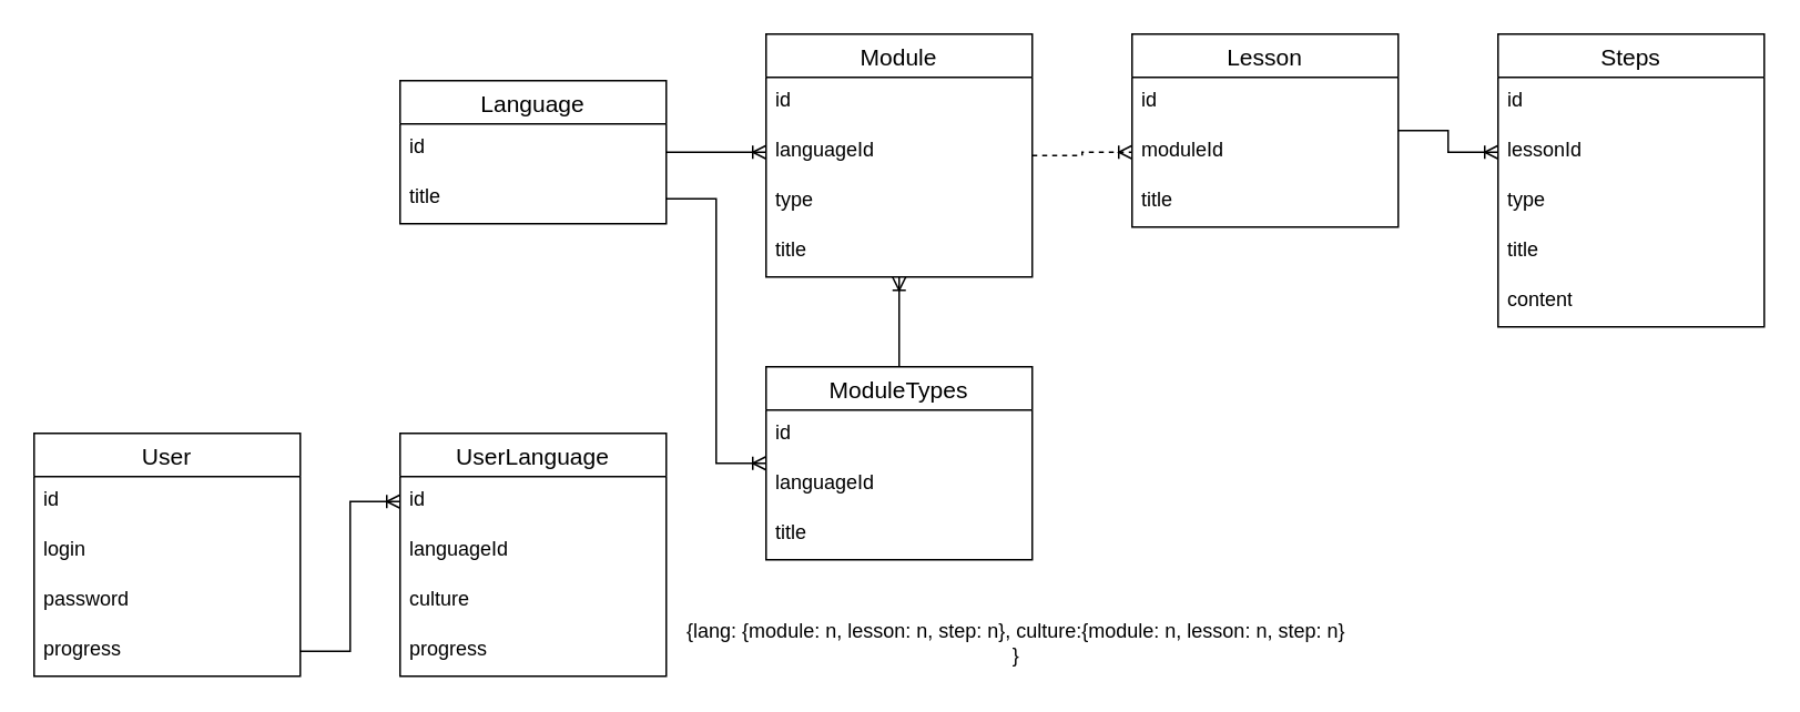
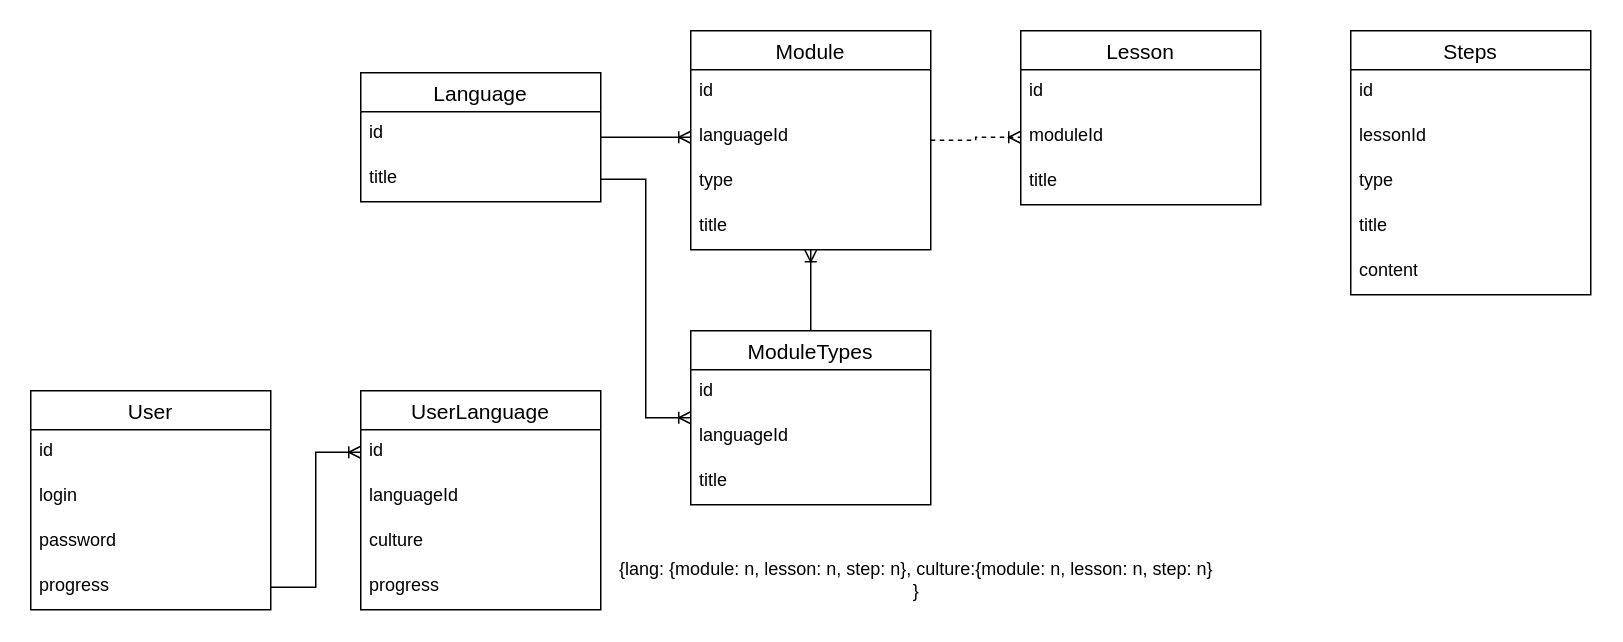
  <mxCell id="0" />
  <mxCell id="1" parent="0" />
  <mxCell id="2" value="Module" style="swimlane;fontStyle=0;childLayout=stackLayout;horizontal=1;startSize=26;horizontalStack=0;resizeParent=1;resizeParentMax=0;resizeLast=0;collapsible=1;marginBottom=0;align=center;fontSize=14;" parent="1" vertex="1"><mxGeometry x="460" y="20" width="160" height="146" as="geometry" /></mxCell>
  <mxCell id="3" value="id" style="text;strokeColor=none;fillColor=none;spacingLeft=4;spacingRight=4;overflow=hidden;rotatable=0;points=[[0,0.5],[1,0.5]];portConstraint=eastwest;fontSize=12;whiteSpace=wrap;html=1;" parent="2" vertex="1"><mxGeometry y="26" width="160" height="30" as="geometry" /></mxCell>
  <mxCell id="4" value="languageId" style="text;strokeColor=none;fillColor=none;spacingLeft=4;spacingRight=4;overflow=hidden;rotatable=0;points=[[0,0.5],[1,0.5]];portConstraint=eastwest;fontSize=12;whiteSpace=wrap;html=1;" parent="2" vertex="1"><mxGeometry y="56" width="160" height="30" as="geometry" /></mxCell>
  <mxCell id="5" value="type&lt;br&gt;" style="text;strokeColor=none;fillColor=none;spacingLeft=4;spacingRight=4;overflow=hidden;rotatable=0;points=[[0,0.5],[1,0.5]];portConstraint=eastwest;fontSize=12;whiteSpace=wrap;html=1;" parent="2" vertex="1"><mxGeometry y="86" width="160" height="30" as="geometry" /></mxCell>
  <mxCell id="6" value="title" style="text;strokeColor=none;fillColor=none;spacingLeft=4;spacingRight=4;overflow=hidden;rotatable=0;points=[[0,0.5],[1,0.5]];portConstraint=eastwest;fontSize=12;whiteSpace=wrap;html=1;" parent="2" vertex="1"><mxGeometry y="116" width="160" height="30" as="geometry" /></mxCell>
  <mxCell id="7" value="Lesson" style="swimlane;fontStyle=0;childLayout=stackLayout;horizontal=1;startSize=26;horizontalStack=0;resizeParent=1;resizeParentMax=0;resizeLast=0;collapsible=1;marginBottom=0;align=center;fontSize=14;" parent="1" vertex="1"><mxGeometry x="680" y="20" width="160" height="116" as="geometry" /></mxCell>
  <mxCell id="8" value="id" style="text;strokeColor=none;fillColor=none;spacingLeft=4;spacingRight=4;overflow=hidden;rotatable=0;points=[[0,0.5],[1,0.5]];portConstraint=eastwest;fontSize=12;whiteSpace=wrap;html=1;" parent="7" vertex="1"><mxGeometry y="26" width="160" height="30" as="geometry" /></mxCell>
  <mxCell id="9" value="moduleId" style="text;strokeColor=none;fillColor=none;spacingLeft=4;spacingRight=4;overflow=hidden;rotatable=0;points=[[0,0.5],[1,0.5]];portConstraint=eastwest;fontSize=12;whiteSpace=wrap;html=1;" parent="7" vertex="1"><mxGeometry y="56" width="160" height="30" as="geometry" /></mxCell>
  <mxCell id="10" value="title" style="text;strokeColor=none;fillColor=none;spacingLeft=4;spacingRight=4;overflow=hidden;rotatable=0;points=[[0,0.5],[1,0.5]];portConstraint=eastwest;fontSize=12;whiteSpace=wrap;html=1;" parent="7" vertex="1"><mxGeometry y="86" width="160" height="30" as="geometry" /></mxCell>
  <mxCell id="11" value="" style="edgeStyle=entityRelationEdgeStyle;fontSize=12;html=1;endArrow=ERoneToMany;rounded=0;dashed=1;" parent="1" source="2" target="9" edge="1"><mxGeometry width="100" height="100" relative="1" as="geometry"><mxPoint x="780" y="410" as="sourcePoint" /><mxPoint x="880" y="310" as="targetPoint" /></mxGeometry></mxCell>
  <mxCell id="12" value="Language" style="swimlane;fontStyle=0;childLayout=stackLayout;horizontal=1;startSize=26;horizontalStack=0;resizeParent=1;resizeParentMax=0;resizeLast=0;collapsible=1;marginBottom=0;align=center;fontSize=14;" parent="1" vertex="1"><mxGeometry x="240" y="48" width="160" height="86" as="geometry" /></mxCell>
  <mxCell id="13" value="id" style="text;strokeColor=none;fillColor=none;spacingLeft=4;spacingRight=4;overflow=hidden;rotatable=0;points=[[0,0.5],[1,0.5]];portConstraint=eastwest;fontSize=12;whiteSpace=wrap;html=1;" parent="12" vertex="1"><mxGeometry y="26" width="160" height="30" as="geometry" /></mxCell>
  <mxCell id="14" value="title" style="text;strokeColor=none;fillColor=none;spacingLeft=4;spacingRight=4;overflow=hidden;rotatable=0;points=[[0,0.5],[1,0.5]];portConstraint=eastwest;fontSize=12;whiteSpace=wrap;html=1;" parent="12" vertex="1"><mxGeometry y="56" width="160" height="30" as="geometry" /></mxCell>
  <mxCell id="15" value="" style="edgeStyle=entityRelationEdgeStyle;fontSize=12;html=1;endArrow=ERoneToMany;rounded=0;" parent="1" source="12" target="4" edge="1"><mxGeometry width="100" height="100" relative="1" as="geometry"><mxPoint x="400" y="121" as="sourcePoint" /><mxPoint x="640" y="310" as="targetPoint" /></mxGeometry></mxCell>
  <mxCell id="16" value="Steps" style="swimlane;fontStyle=0;childLayout=stackLayout;horizontal=1;startSize=26;horizontalStack=0;resizeParent=1;resizeParentMax=0;resizeLast=0;collapsible=1;marginBottom=0;align=center;fontSize=14;" parent="1" vertex="1"><mxGeometry x="900" y="20" width="160" height="176" as="geometry" /></mxCell>
  <mxCell id="17" value="id" style="text;strokeColor=none;fillColor=none;spacingLeft=4;spacingRight=4;overflow=hidden;rotatable=0;points=[[0,0.5],[1,0.5]];portConstraint=eastwest;fontSize=12;whiteSpace=wrap;html=1;" parent="16" vertex="1"><mxGeometry y="26" width="160" height="30" as="geometry" /></mxCell>
  <mxCell id="18" value="lessonId" style="text;strokeColor=none;fillColor=none;spacingLeft=4;spacingRight=4;overflow=hidden;rotatable=0;points=[[0,0.5],[1,0.5]];portConstraint=eastwest;fontSize=12;whiteSpace=wrap;html=1;" parent="16" vertex="1"><mxGeometry y="56" width="160" height="30" as="geometry" /></mxCell>
  <mxCell id="19" value="type" style="text;strokeColor=none;fillColor=none;spacingLeft=4;spacingRight=4;overflow=hidden;rotatable=0;points=[[0,0.5],[1,0.5]];portConstraint=eastwest;fontSize=12;whiteSpace=wrap;html=1;" parent="16" vertex="1"><mxGeometry y="86" width="160" height="30" as="geometry" /></mxCell>
  <mxCell id="20" value="title" style="text;strokeColor=none;fillColor=none;spacingLeft=4;spacingRight=4;overflow=hidden;rotatable=0;points=[[0,0.5],[1,0.5]];portConstraint=eastwest;fontSize=12;whiteSpace=wrap;html=1;" parent="16" vertex="1"><mxGeometry y="116" width="160" height="30" as="geometry" /></mxCell>
  <mxCell id="21" value="content" style="text;strokeColor=none;fillColor=none;spacingLeft=4;spacingRight=4;overflow=hidden;rotatable=0;points=[[0,0.5],[1,0.5]];portConstraint=eastwest;fontSize=12;whiteSpace=wrap;html=1;" parent="16" vertex="1"><mxGeometry y="146" width="160" height="30" as="geometry" /></mxCell>
- <mxCell id="22" value="" style="edgeStyle=entityRelationEdgeStyle;fontSize=12;html=1;endArrow=ERoneToMany;rounded=0;" parent="1" source="7" target="18" edge="1"><mxGeometry width="100" height="100" relative="1" as="geometry"><mxPoint x="760" y="310" as="sourcePoint" /><mxPoint x="860" y="210" as="targetPoint" /></mxGeometry></mxCell>
  <mxCell id="23" value="User" style="swimlane;fontStyle=0;childLayout=stackLayout;horizontal=1;startSize=26;horizontalStack=0;resizeParent=1;resizeParentMax=0;resizeLast=0;collapsible=1;marginBottom=0;align=center;fontSize=14;" parent="1" vertex="1"><mxGeometry x="20" y="260" width="160" height="146" as="geometry" /></mxCell>
  <mxCell id="24" value="id" style="text;strokeColor=none;fillColor=none;spacingLeft=4;spacingRight=4;overflow=hidden;rotatable=0;points=[[0,0.5],[1,0.5]];portConstraint=eastwest;fontSize=12;whiteSpace=wrap;html=1;" parent="23" vertex="1"><mxGeometry y="26" width="160" height="30" as="geometry" /></mxCell>
  <mxCell id="25" value="login" style="text;strokeColor=none;fillColor=none;spacingLeft=4;spacingRight=4;overflow=hidden;rotatable=0;points=[[0,0.5],[1,0.5]];portConstraint=eastwest;fontSize=12;whiteSpace=wrap;html=1;" parent="23" vertex="1"><mxGeometry y="56" width="160" height="30" as="geometry" /></mxCell>
  <mxCell id="26" value="password" style="text;strokeColor=none;fillColor=none;spacingLeft=4;spacingRight=4;overflow=hidden;rotatable=0;points=[[0,0.5],[1,0.5]];portConstraint=eastwest;fontSize=12;whiteSpace=wrap;html=1;" parent="23" vertex="1"><mxGeometry y="86" width="160" height="30" as="geometry" /></mxCell>
  <mxCell id="27" value="progress" style="text;strokeColor=none;fillColor=none;spacingLeft=4;spacingRight=4;overflow=hidden;rotatable=0;points=[[0,0.5],[1,0.5]];portConstraint=eastwest;fontSize=12;whiteSpace=wrap;html=1;" parent="23" vertex="1"><mxGeometry y="116" width="160" height="30" as="geometry" /></mxCell>
  <mxCell id="28" value="UserLanguage" style="swimlane;fontStyle=0;childLayout=stackLayout;horizontal=1;startSize=26;horizontalStack=0;resizeParent=1;resizeParentMax=0;resizeLast=0;collapsible=1;marginBottom=0;align=center;fontSize=14;" parent="1" vertex="1"><mxGeometry x="240" y="260" width="160" height="146" as="geometry" /></mxCell>
  <mxCell id="29" value="id" style="text;strokeColor=none;fillColor=none;spacingLeft=4;spacingRight=4;overflow=hidden;rotatable=0;points=[[0,0.5],[1,0.5]];portConstraint=eastwest;fontSize=12;whiteSpace=wrap;html=1;" parent="28" vertex="1"><mxGeometry y="26" width="160" height="30" as="geometry" /></mxCell>
  <mxCell id="30" value="languageId" style="text;strokeColor=none;fillColor=none;spacingLeft=4;spacingRight=4;overflow=hidden;rotatable=0;points=[[0,0.5],[1,0.5]];portConstraint=eastwest;fontSize=12;whiteSpace=wrap;html=1;" parent="28" vertex="1"><mxGeometry y="56" width="160" height="30" as="geometry" /></mxCell>
  <mxCell id="31" value="culture" style="text;strokeColor=none;fillColor=none;spacingLeft=4;spacingRight=4;overflow=hidden;rotatable=0;points=[[0,0.5],[1,0.5]];portConstraint=eastwest;fontSize=12;whiteSpace=wrap;html=1;" parent="28" vertex="1"><mxGeometry y="86" width="160" height="30" as="geometry" /></mxCell>
  <mxCell id="32" value="progress" style="text;strokeColor=none;fillColor=none;spacingLeft=4;spacingRight=4;overflow=hidden;rotatable=0;points=[[0,0.5],[1,0.5]];portConstraint=eastwest;fontSize=12;whiteSpace=wrap;html=1;" parent="28" vertex="1"><mxGeometry y="116" width="160" height="30" as="geometry" /></mxCell>
  <mxCell id="33" value="" style="edgeStyle=entityRelationEdgeStyle;fontSize=12;html=1;endArrow=ERoneToMany;rounded=0;" parent="1" source="27" target="29" edge="1"><mxGeometry width="100" height="100" relative="1" as="geometry"><mxPoint x="410" y="410" as="sourcePoint" /><mxPoint x="510" y="310" as="targetPoint" /></mxGeometry></mxCell>
  <mxCell id="34" value="" style="edgeStyle=entityRelationEdgeStyle;fontSize=12;html=1;endArrow=ERmandOne;startArrow=ERmandOne;rounded=0;exitX=-0.001;exitY=0.139;exitDx=0;exitDy=0;exitPerimeter=0;strokeColor=none;" parent="1" source="28" edge="1"><mxGeometry width="100" height="100" relative="1" as="geometry"><mxPoint x="410" y="310" as="sourcePoint" /><mxPoint x="100" y="20" as="targetPoint" /></mxGeometry></mxCell>
  <mxCell id="35" value="{lang: {module: n, lesson: n, step: n}, culture:{module: n, lesson: n, step: n}&#10;}" style="text;align=center;verticalAlign=middle;resizable=0;points=[];autosize=1;strokeColor=none;fillColor=none;html=1;" parent="1" vertex="1"><mxGeometry x="400" y="366" width="420" height="40" as="geometry" /></mxCell>
  <mxCell id="36" value="ModuleTypes" style="swimlane;fontStyle=0;childLayout=stackLayout;horizontal=1;startSize=26;horizontalStack=0;resizeParent=1;resizeParentMax=0;resizeLast=0;collapsible=1;marginBottom=0;align=center;fontSize=14;" vertex="1" parent="1"><mxGeometry x="460" y="220" width="160" height="116" as="geometry" /></mxCell>
  <mxCell id="37" value="id" style="text;strokeColor=none;fillColor=none;spacingLeft=4;spacingRight=4;overflow=hidden;rotatable=0;points=[[0,0.5],[1,0.5]];portConstraint=eastwest;fontSize=12;whiteSpace=wrap;html=1;" vertex="1" parent="36"><mxGeometry y="26" width="160" height="30" as="geometry" /></mxCell>
  <mxCell id="38" value="languageId" style="text;strokeColor=none;fillColor=none;spacingLeft=4;spacingRight=4;overflow=hidden;rotatable=0;points=[[0,0.5],[1,0.5]];portConstraint=eastwest;fontSize=12;whiteSpace=wrap;html=1;" vertex="1" parent="36"><mxGeometry y="56" width="160" height="30" as="geometry" /></mxCell>
  <mxCell id="39" value="title" style="text;strokeColor=none;fillColor=none;spacingLeft=4;spacingRight=4;overflow=hidden;rotatable=0;points=[[0,0.5],[1,0.5]];portConstraint=eastwest;fontSize=12;whiteSpace=wrap;html=1;" vertex="1" parent="36"><mxGeometry y="86" width="160" height="30" as="geometry" /></mxCell>
  <mxCell id="40" value="" style="edgeStyle=entityRelationEdgeStyle;fontSize=12;html=1;endArrow=ERoneToMany;rounded=0;" edge="1" parent="1" source="14" target="36"><mxGeometry width="100" height="100" relative="1" as="geometry"><mxPoint x="780" y="280" as="sourcePoint" /><mxPoint x="880" y="180" as="targetPoint" /></mxGeometry></mxCell>
  <mxCell id="41" value="" style="fontSize=12;html=1;endArrow=ERoneToMany;rounded=0;" edge="1" parent="1" source="36" target="6"><mxGeometry width="100" height="100" relative="1" as="geometry"><mxPoint x="780" y="280" as="sourcePoint" /><mxPoint x="880" y="180" as="targetPoint" /></mxGeometry></mxCell>
